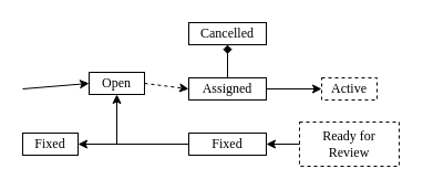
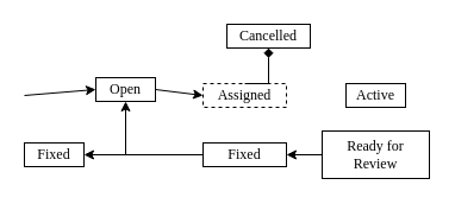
  <mxCell id="0" />
  <mxCell id="1" parent="0" />
- <mxCell id="2" style="edgeStyle=none;rounded=0;html=1;exitX=1;exitY=0.5;entryX=0;entryY=0.5;shadow=0;startArrow=none;startFill=0;endArrow=classic;endFill=1;jettySize=auto;orthogonalLoop=1;strokeColor=#000000;strokeWidth=1;fontFamily=Verdana;fontSize=12;align=center;dashed=1;" parent="1" source="3" target="5" edge="1"><mxGeometry relative="1" as="geometry" /></mxCell>
+ <mxCell id="2" style="edgeStyle=none;rounded=0;html=1;exitX=1;exitY=0.5;entryX=0;entryY=0.5;shadow=0;startArrow=none;startFill=0;endArrow=classic;endFill=1;jettySize=auto;orthogonalLoop=1;strokeColor=#000000;strokeWidth=1;fontFamily=Verdana;fontSize=12;align=center;" parent="1" source="3" target="5" edge="1"><mxGeometry relative="1" as="geometry" /></mxCell>
  <mxCell id="3" value="Open" style="rounded=0;whiteSpace=wrap;html=1;shadow=0;comic=0;strokeWidth=1;fillColor=none;fontFamily=Verdana;fontSize=12;align=center;" parent="1" vertex="1"><mxGeometry x="80" y="65" width="50" height="20" as="geometry" /></mxCell>
- <mxCell id="4" style="edgeStyle=none;rounded=0;html=1;exitX=1;exitY=0.5;entryX=0;entryY=0.5;shadow=0;startArrow=none;startFill=0;endArrow=classic;endFill=1;jettySize=auto;orthogonalLoop=1;strokeColor=#000000;strokeWidth=1;fontFamily=Verdana;fontSize=12;align=center;" parent="1" source="5" target="8" edge="1"><mxGeometry relative="1" as="geometry" /></mxCell>
- <mxCell id="5" value="Assigned" style="rounded=0;whiteSpace=wrap;html=1;shadow=0;comic=0;strokeWidth=1;fillColor=none;fontFamily=Verdana;fontSize=12;align=center;" parent="1" vertex="1"><mxGeometry x="170" y="70" width="70" height="20" as="geometry" /></mxCell>
+ <mxCell id="5" value="Assigned" style="rounded=0;whiteSpace=wrap;html=1;shadow=0;comic=0;strokeWidth=1;fillColor=none;fontFamily=Verdana;fontSize=12;align=center;dashed=1;" parent="1" vertex="1"><mxGeometry x="170" y="70" width="70" height="20" as="geometry" /></mxCell>
  <mxCell id="6" style="edgeStyle=orthogonalEdgeStyle;rounded=0;html=1;exitX=0.5;exitY=0;entryX=0.5;entryY=1;shadow=0;startArrow=none;startFill=0;endArrow=diamond;endFill=1;jettySize=auto;orthogonalLoop=1;strokeColor=#000000;strokeWidth=1;fontFamily=Verdana;fontSize=12;align=center;entryDx=0;entryDy=0;exitDx=0;exitDy=0;" parent="1" source="5" target="9" edge="1"><mxGeometry relative="1" as="geometry" /></mxCell>
  <mxCell id="7" style="edgeStyle=orthogonalEdgeStyle;rounded=0;html=1;exitX=0;exitY=0.5;entryX=1;entryY=0.5;shadow=0;startArrow=none;startFill=0;endArrow=classic;endFill=1;jettySize=auto;orthogonalLoop=1;strokeColor=#000000;strokeWidth=1;fontFamily=Verdana;fontSize=12;align=center;exitDx=0;exitDy=0;" parent="1" source="14" target="12" edge="1"><mxGeometry relative="1" as="geometry" /></mxCell>
- <mxCell id="8" value="Active" style="rounded=0;whiteSpace=wrap;html=1;shadow=0;comic=0;strokeWidth=1;fillColor=none;fontFamily=Verdana;fontSize=12;align=center;dashed=1;" parent="1" vertex="1"><mxGeometry x="290" y="70" width="50" height="20" as="geometry" /></mxCell>
- <mxCell id="9" value="Cancelled" style="rounded=0;whiteSpace=wrap;html=1;shadow=0;comic=0;strokeWidth=1;fillColor=none;fontFamily=Verdana;fontSize=12;align=center;" parent="1" vertex="1"><mxGeometry x="170" y="20" width="70" height="20" as="geometry" /></mxCell>
+ <mxCell id="8" value="Active" style="rounded=0;whiteSpace=wrap;html=1;shadow=0;comic=0;strokeWidth=1;fillColor=none;fontFamily=Verdana;fontSize=12;align=center;" parent="1" vertex="1"><mxGeometry x="290" y="70" width="50" height="20" as="geometry" /></mxCell>
+ <mxCell id="9" value="Cancelled" style="rounded=0;whiteSpace=wrap;html=1;shadow=0;comic=0;strokeWidth=1;fillColor=none;fontFamily=Verdana;fontSize=12;align=center;" parent="1" vertex="1"><mxGeometry x="190" y="20" width="70" height="20" as="geometry" /></mxCell>
  <mxCell id="10" style="edgeStyle=orthogonalEdgeStyle;rounded=0;html=1;exitX=0;exitY=0.5;entryX=1;entryY=0.5;shadow=0;startArrow=none;startFill=0;endArrow=classic;endFill=1;jettySize=auto;orthogonalLoop=1;strokeColor=#000000;strokeWidth=1;fontFamily=Verdana;fontSize=12;align=center;" parent="1" source="12" target="13" edge="1"><mxGeometry relative="1" as="geometry" /></mxCell>
  <mxCell id="11" style="edgeStyle=orthogonalEdgeStyle;rounded=0;html=1;exitX=0;exitY=0.5;entryX=0.5;entryY=1;shadow=0;startArrow=none;startFill=0;endArrow=classic;endFill=1;jettySize=auto;orthogonalLoop=1;strokeColor=#000000;strokeWidth=1;fontFamily=Verdana;fontSize=12;align=center;" parent="1" source="12" target="3" edge="1"><mxGeometry relative="1" as="geometry" /></mxCell>
  <mxCell id="12" value="Fixed" style="rounded=0;whiteSpace=wrap;html=1;shadow=0;comic=0;strokeWidth=1;fillColor=none;fontFamily=Verdana;fontSize=12;align=center;" parent="1" vertex="1"><mxGeometry x="170" y="120" width="70" height="20" as="geometry" /></mxCell>
  <mxCell id="13" value="Fixed" style="rounded=0;whiteSpace=wrap;html=1;shadow=0;comic=0;strokeWidth=1;fillColor=none;fontFamily=Verdana;fontSize=12;align=center;" parent="1" vertex="1"><mxGeometry x="20" y="120" width="50" height="20" as="geometry" /></mxCell>
- <mxCell id="14" value="Ready for&lt;br&gt;Review" style="rounded=0;whiteSpace=wrap;html=1;shadow=0;comic=0;strokeWidth=1;fillColor=none;fontFamily=Verdana;fontSize=12;align=center;dashed=1;" vertex="1" parent="1"><mxGeometry x="270" y="110" width="90" height="40" as="geometry" /></mxCell>
+ <mxCell id="14" value="Ready for&lt;br&gt;Review" style="rounded=0;whiteSpace=wrap;html=1;shadow=0;comic=0;strokeWidth=1;fillColor=none;fontFamily=Verdana;fontSize=12;align=center;" vertex="1" parent="1"><mxGeometry x="270" y="110" width="90" height="40" as="geometry" /></mxCell>
  <mxCell id="15" value="" style="endArrow=classic;html=1;entryX=0;entryY=0.5;entryDx=0;entryDy=0;" edge="1" parent="1" target="3"><mxGeometry width="50" height="50" relative="1" as="geometry"><mxPoint x="20" y="80" as="sourcePoint" /><mxPoint x="170" y="380" as="targetPoint" /></mxGeometry></mxCell>
